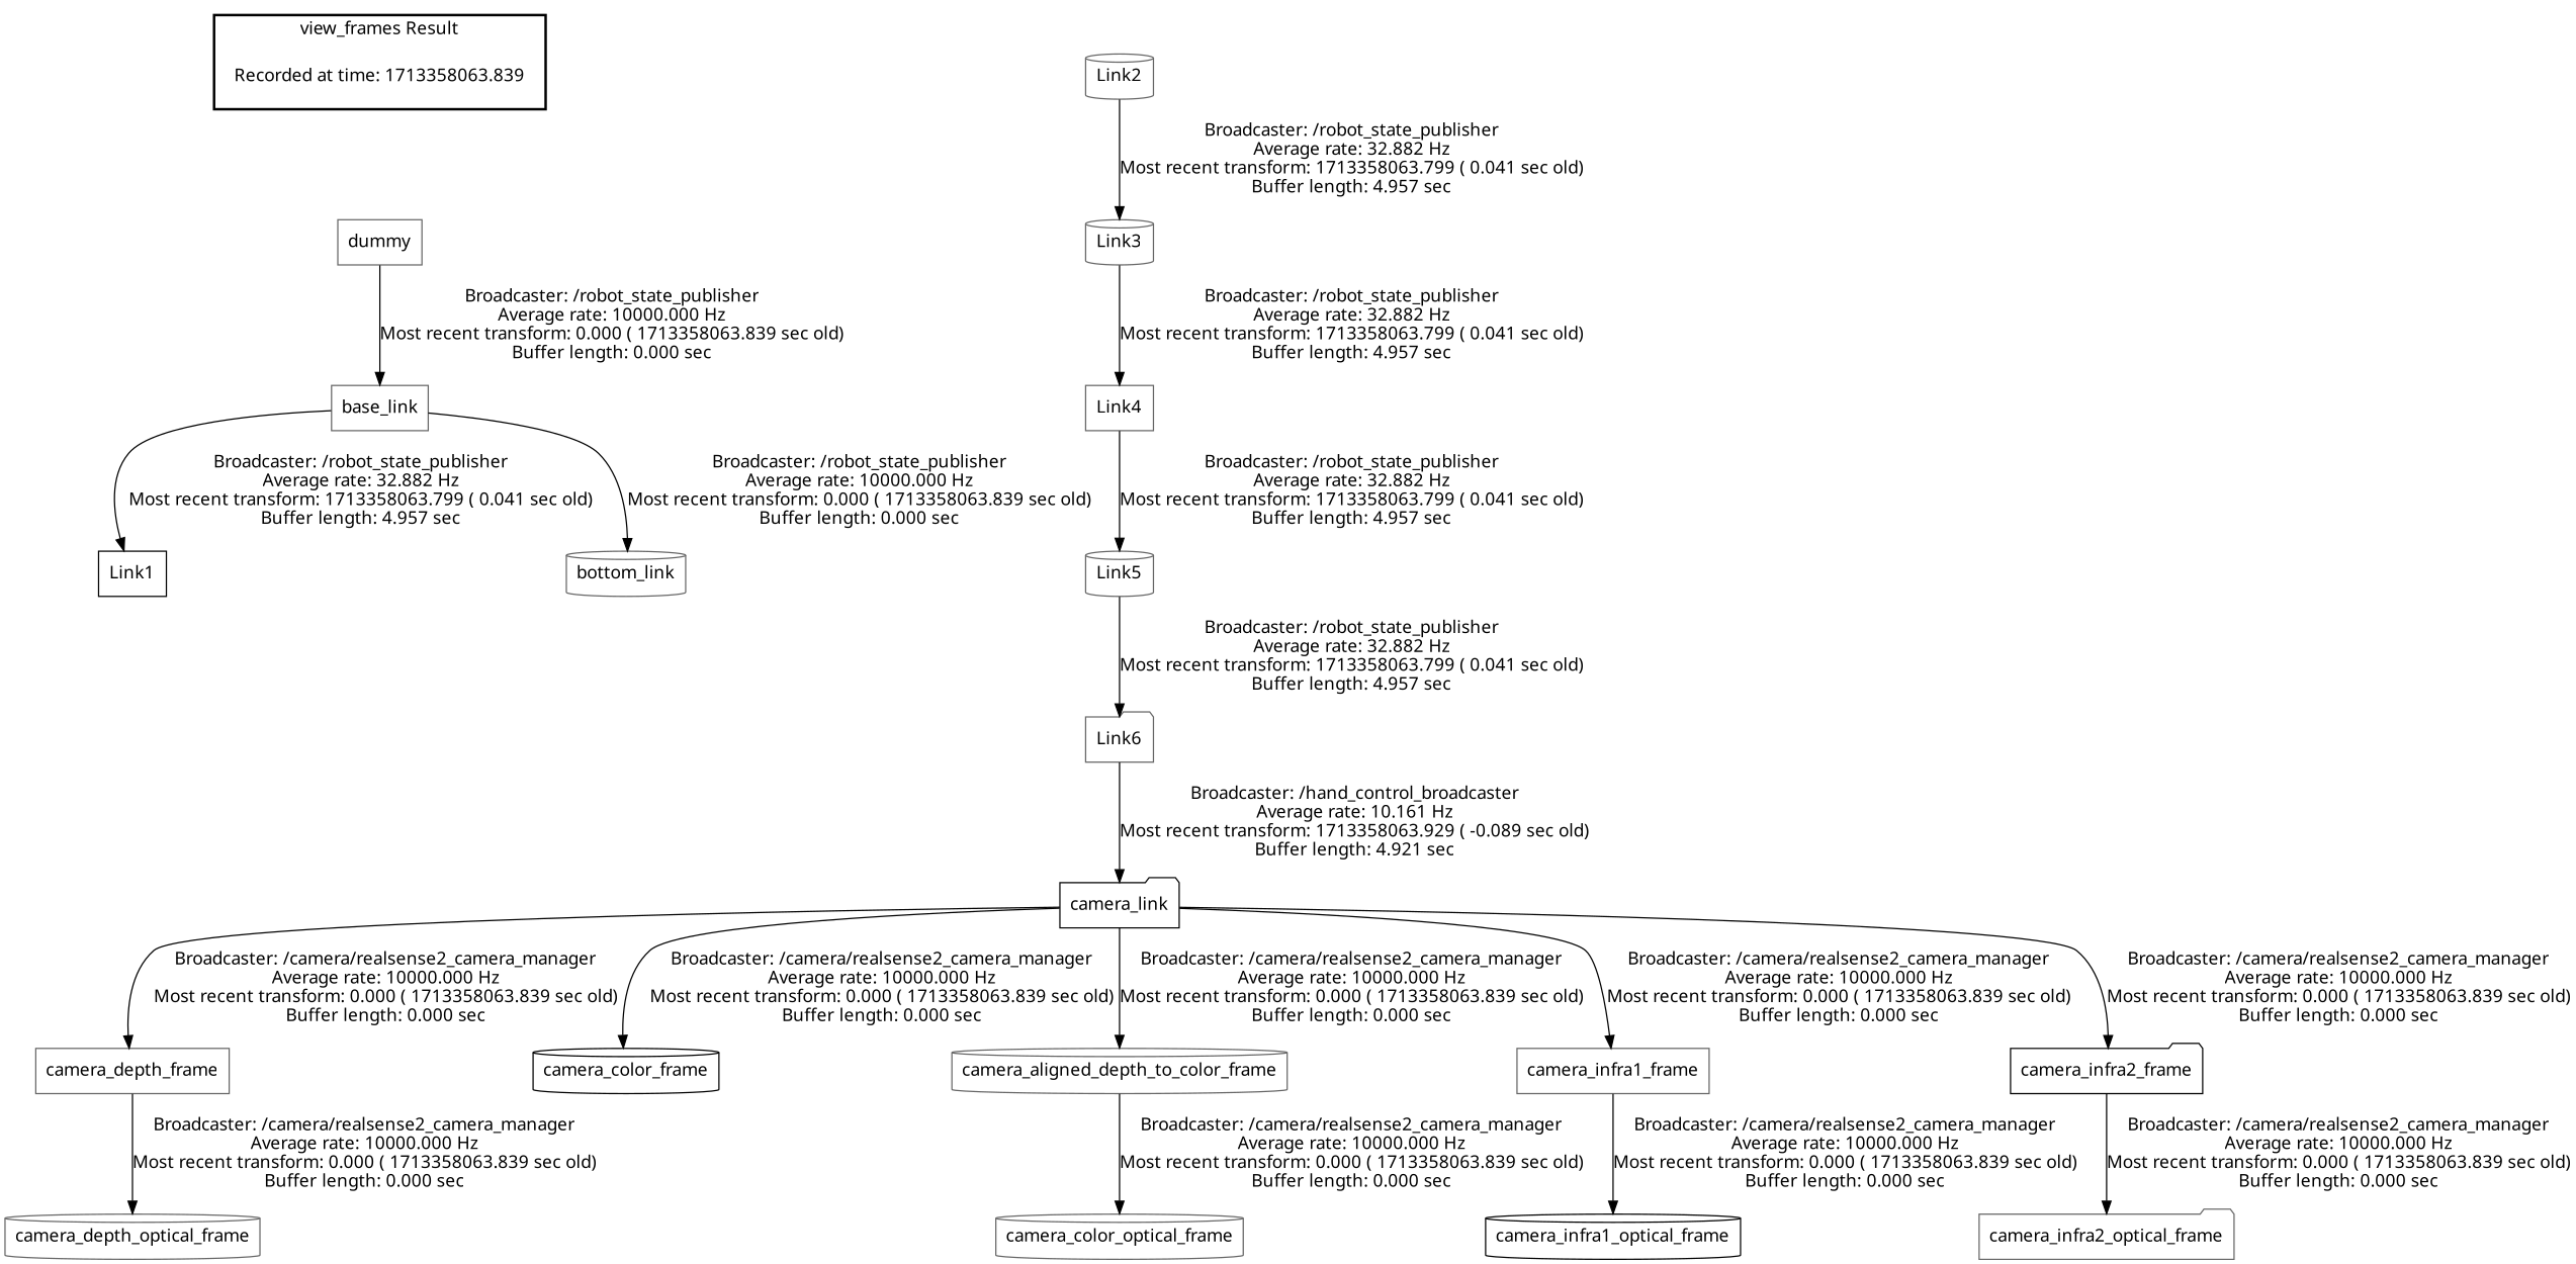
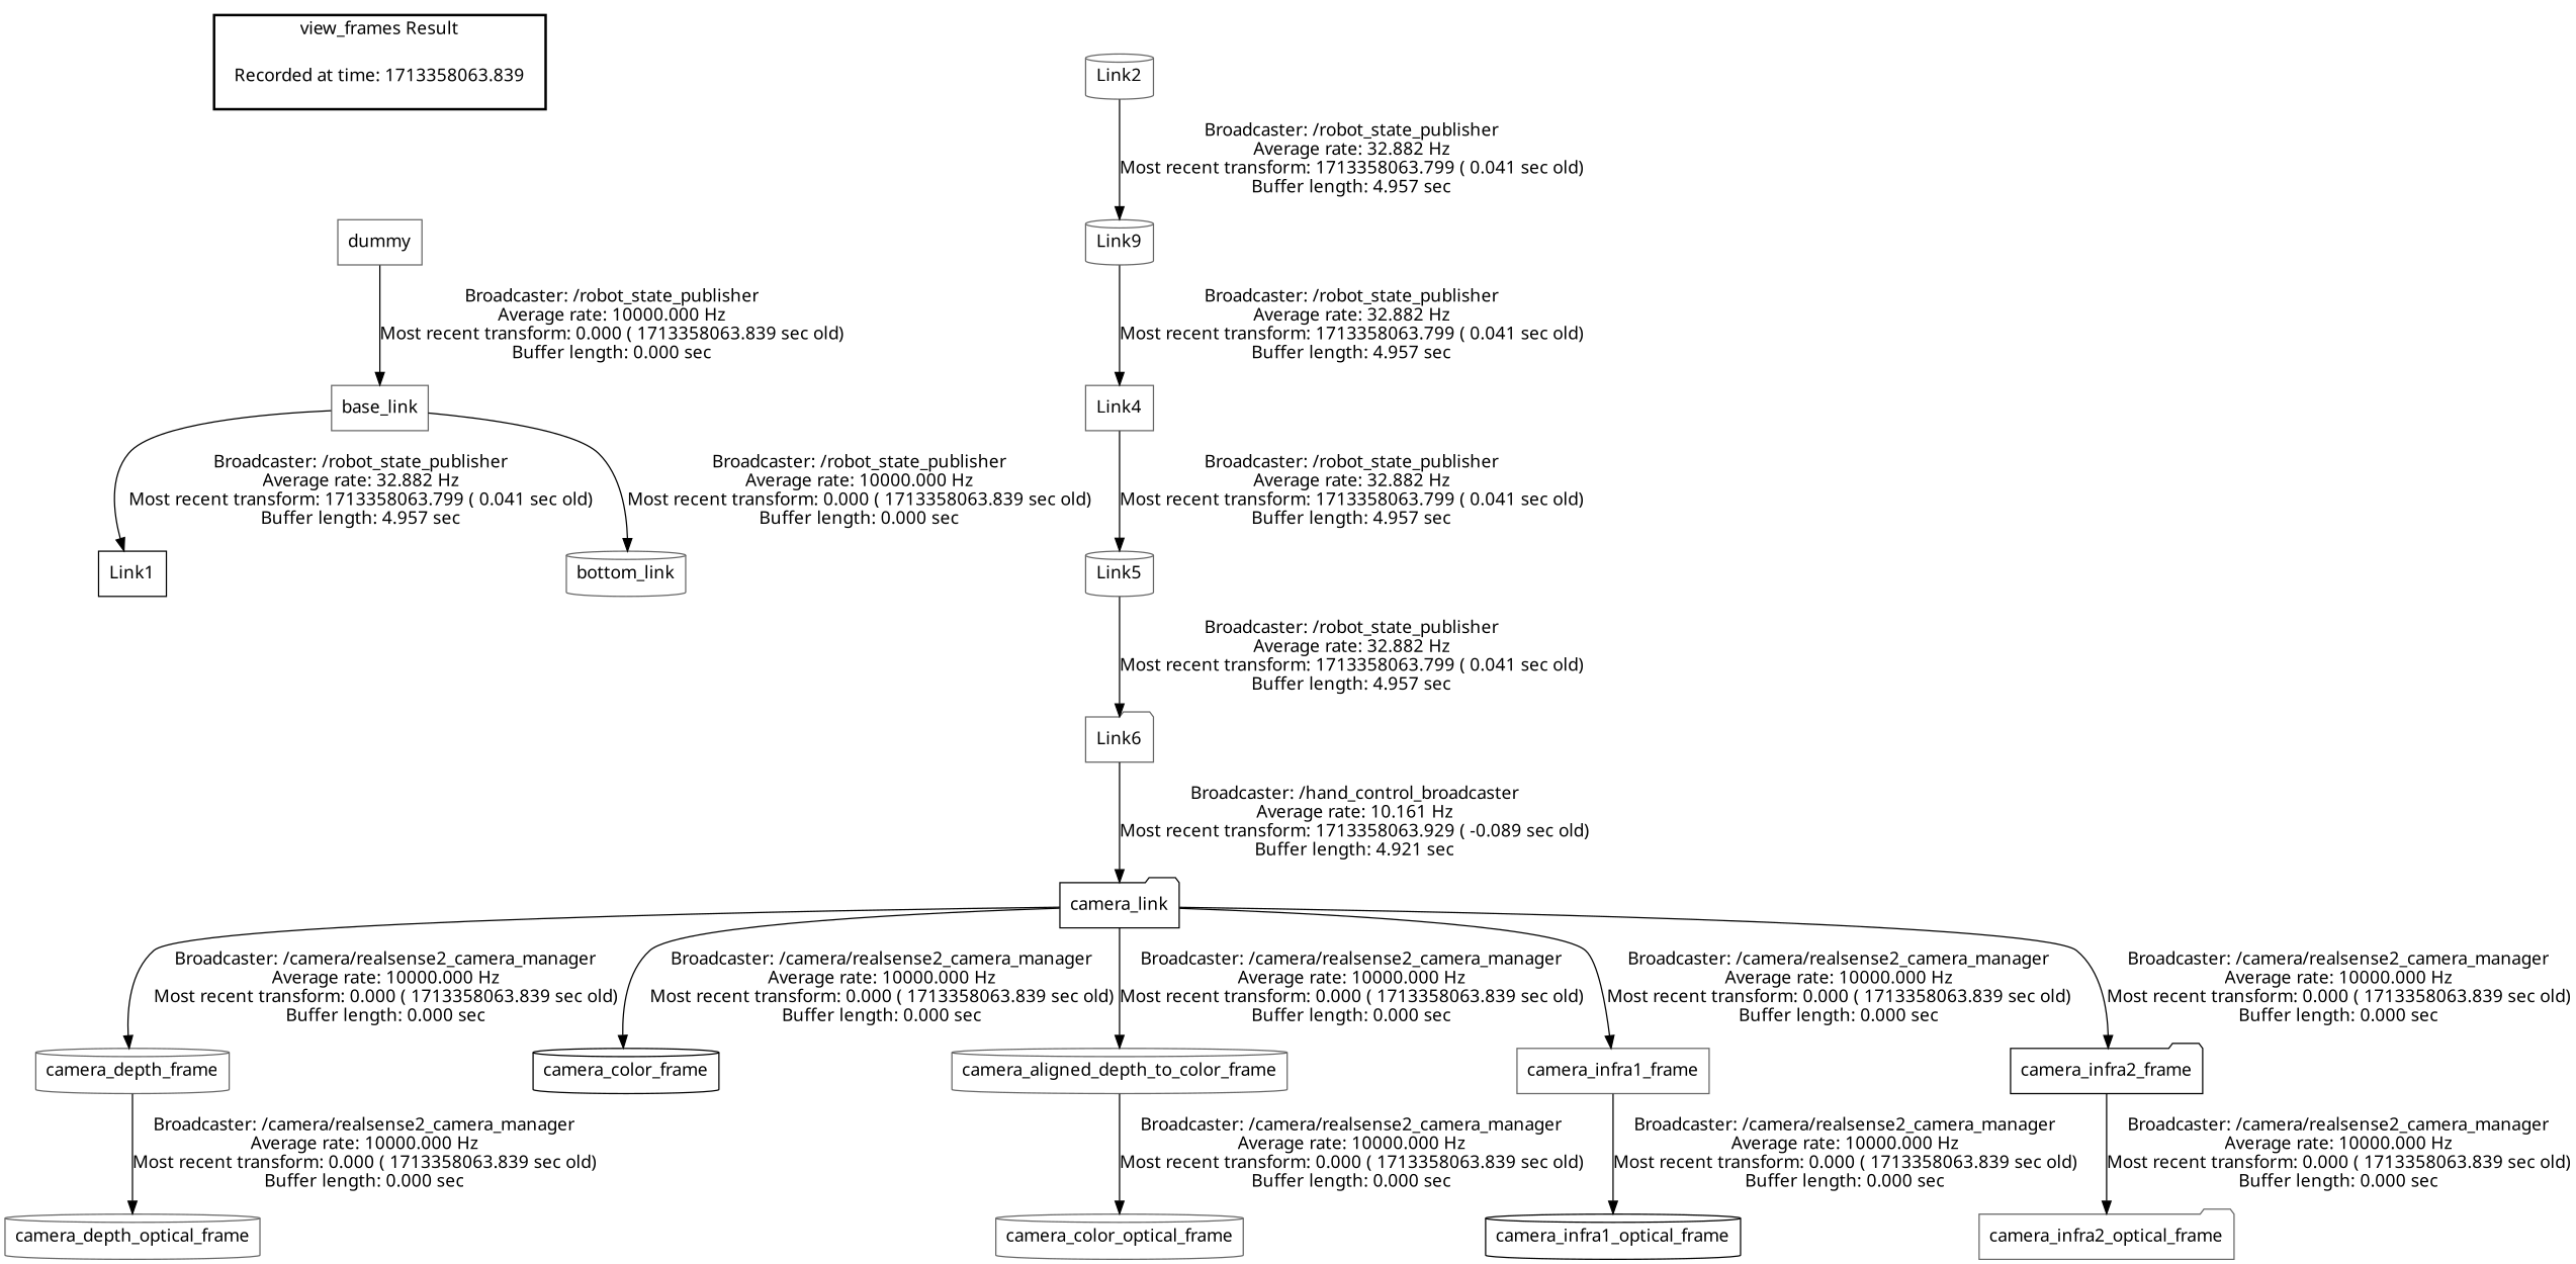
  digraph {
    fontname="Noto Sans"
    node [color=gray40 fontname="Noto Sans" shape=cylinder]
    edge [fontname="Noto Sans"]
    "Recorded at time: 1713358063.839" [color=black shape=plaintext]
    dummy [shape=box]
    base_link [shape=box]
    Link1 [color=black shape=box]
    bottom_link
    Link2
-   Link3
+   Link3 [label=Link9]
    Link4 [shape=box]
    Link5
    Link6 [shape=folder]
    camera_link [color=black shape=folder]
-   camera_depth_frame [shape=box]
+   camera_depth_frame
    camera_color_frame [color=black]
    camera_aligned_depth_to_color_frame
    camera_infra1_frame [shape=box]
    camera_infra2_frame [color=black shape=folder]
    camera_depth_optical_frame
    camera_color_optical_frame
    camera_infra1_optical_frame [color=black]
    camera_infra2_optical_frame [shape=folder]
    subgraph cluster_1 {
      color=black
      label="view_frames Result"
      style=bold
      "Recorded at time: 1713358063.839"
    }
    "Recorded at time: 1713358063.839" -> dummy [style=invis]
    dummy -> base_link [label="Broadcaster: /robot_state_publisher\nAverage rate: 10000.000 Hz\nMost recent transform: 0.000 ( 1713358063.839 sec old)\nBuffer length: 0.000 sec\n"]
    base_link -> Link1 [label="Broadcaster: /robot_state_publisher\nAverage rate: 32.882 Hz\nMost recent transform: 1713358063.799 ( 0.041 sec old)\nBuffer length: 4.957 sec\n"]
    base_link -> bottom_link [label="Broadcaster: /robot_state_publisher\nAverage rate: 10000.000 Hz\nMost recent transform: 0.000 ( 1713358063.839 sec old)\nBuffer length: 0.000 sec\n"]
    Link2 -> Link3 [label="Broadcaster: /robot_state_publisher\nAverage rate: 32.882 Hz\nMost recent transform: 1713358063.799 ( 0.041 sec old)\nBuffer length: 4.957 sec\n"]
    Link3 -> Link4 [label="Broadcaster: /robot_state_publisher\nAverage rate: 32.882 Hz\nMost recent transform: 1713358063.799 ( 0.041 sec old)\nBuffer length: 4.957 sec\n"]
    Link4 -> Link5 [label="Broadcaster: /robot_state_publisher\nAverage rate: 32.882 Hz\nMost recent transform: 1713358063.799 ( 0.041 sec old)\nBuffer length: 4.957 sec\n"]
    Link5 -> Link6 [label="Broadcaster: /robot_state_publisher\nAverage rate: 32.882 Hz\nMost recent transform: 1713358063.799 ( 0.041 sec old)\nBuffer length: 4.957 sec\n"]
    Link6 -> camera_link [label="Broadcaster: /hand_control_broadcaster\nAverage rate: 10.161 Hz\nMost recent transform: 1713358063.929 ( -0.089 sec old)\nBuffer length: 4.921 sec\n"]
    camera_link -> camera_depth_frame [label="Broadcaster: /camera/realsense2_camera_manager\nAverage rate: 10000.000 Hz\nMost recent transform: 0.000 ( 1713358063.839 sec old)\nBuffer length: 0.000 sec\n"]
    camera_link -> camera_color_frame [label="Broadcaster: /camera/realsense2_camera_manager\nAverage rate: 10000.000 Hz\nMost recent transform: 0.000 ( 1713358063.839 sec old)\nBuffer length: 0.000 sec\n"]
    camera_link -> camera_aligned_depth_to_color_frame [label="Broadcaster: /camera/realsense2_camera_manager\nAverage rate: 10000.000 Hz\nMost recent transform: 0.000 ( 1713358063.839 sec old)\nBuffer length: 0.000 sec\n"]
    camera_link -> camera_infra1_frame [label="Broadcaster: /camera/realsense2_camera_manager\nAverage rate: 10000.000 Hz\nMost recent transform: 0.000 ( 1713358063.839 sec old)\nBuffer length: 0.000 sec\n"]
    camera_link -> camera_infra2_frame [label="Broadcaster: /camera/realsense2_camera_manager\nAverage rate: 10000.000 Hz\nMost recent transform: 0.000 ( 1713358063.839 sec old)\nBuffer length: 0.000 sec\n"]
    camera_depth_frame -> camera_depth_optical_frame [label="Broadcaster: /camera/realsense2_camera_manager\nAverage rate: 10000.000 Hz\nMost recent transform: 0.000 ( 1713358063.839 sec old)\nBuffer length: 0.000 sec\n"]
    camera_aligned_depth_to_color_frame -> camera_color_optical_frame [label="Broadcaster: /camera/realsense2_camera_manager\nAverage rate: 10000.000 Hz\nMost recent transform: 0.000 ( 1713358063.839 sec old)\nBuffer length: 0.000 sec\n"]
    camera_infra1_frame -> camera_infra1_optical_frame [label="Broadcaster: /camera/realsense2_camera_manager\nAverage rate: 10000.000 Hz\nMost recent transform: 0.000 ( 1713358063.839 sec old)\nBuffer length: 0.000 sec\n"]
    camera_infra2_frame -> camera_infra2_optical_frame [label="Broadcaster: /camera/realsense2_camera_manager\nAverage rate: 10000.000 Hz\nMost recent transform: 0.000 ( 1713358063.839 sec old)\nBuffer length: 0.000 sec\n"]
  }
